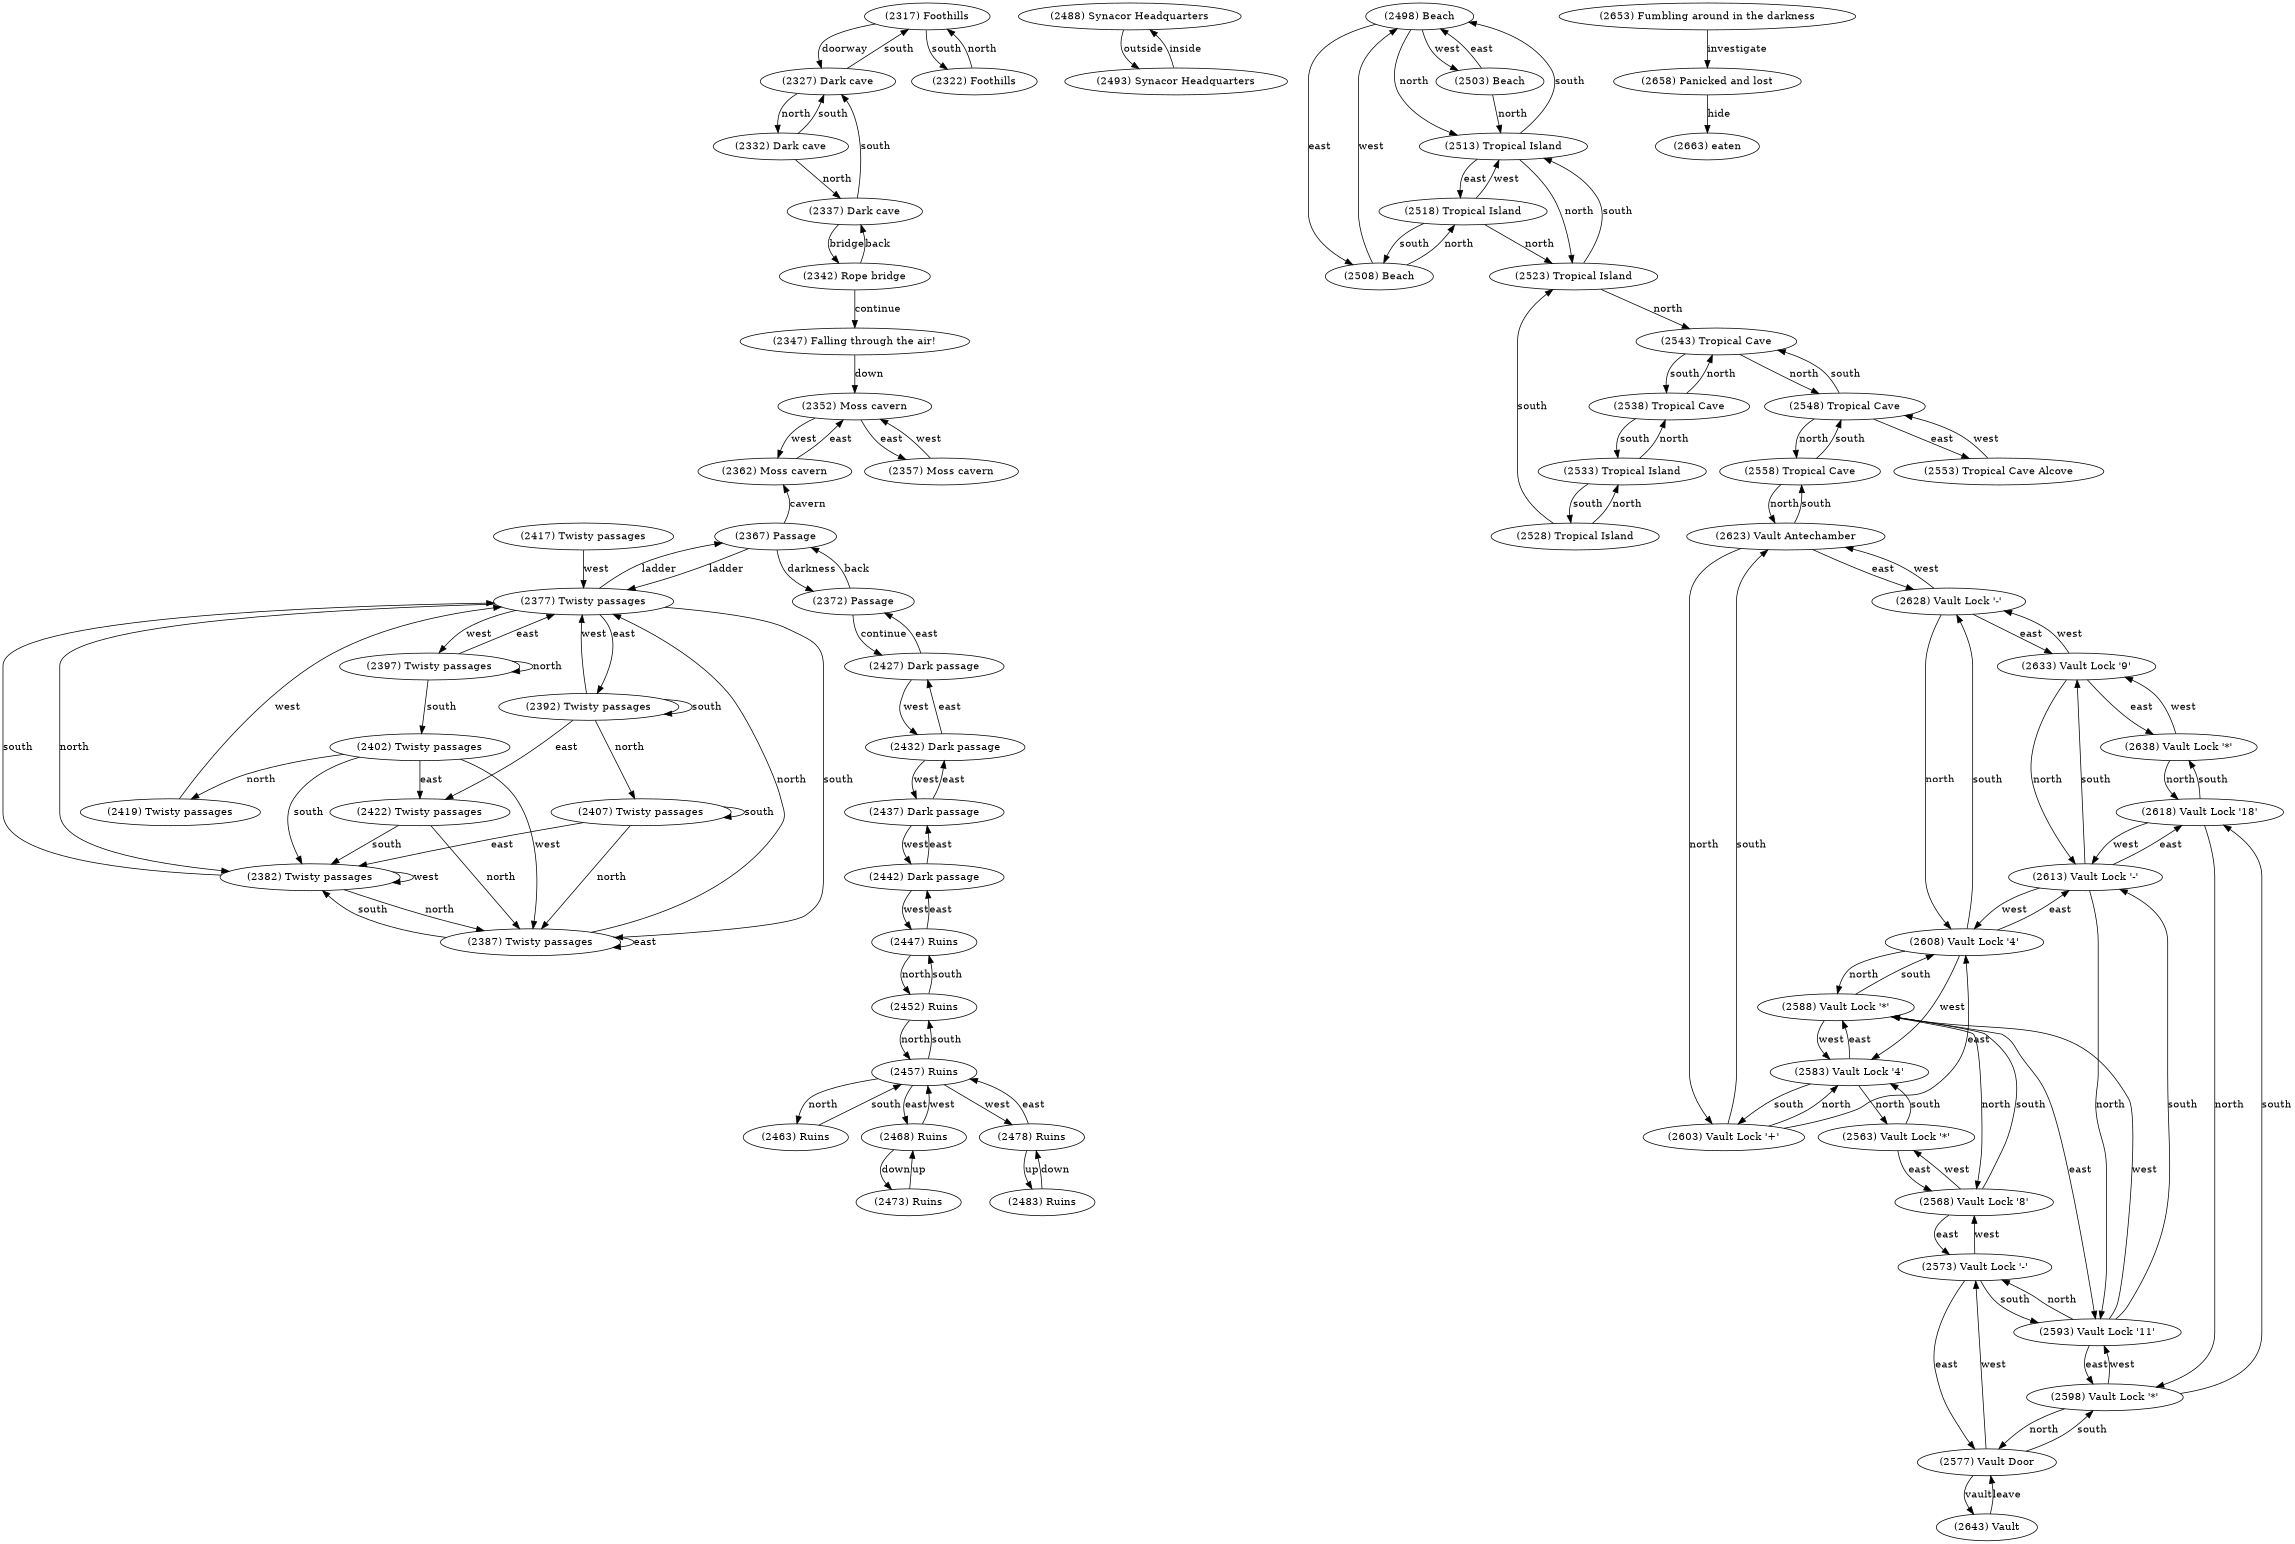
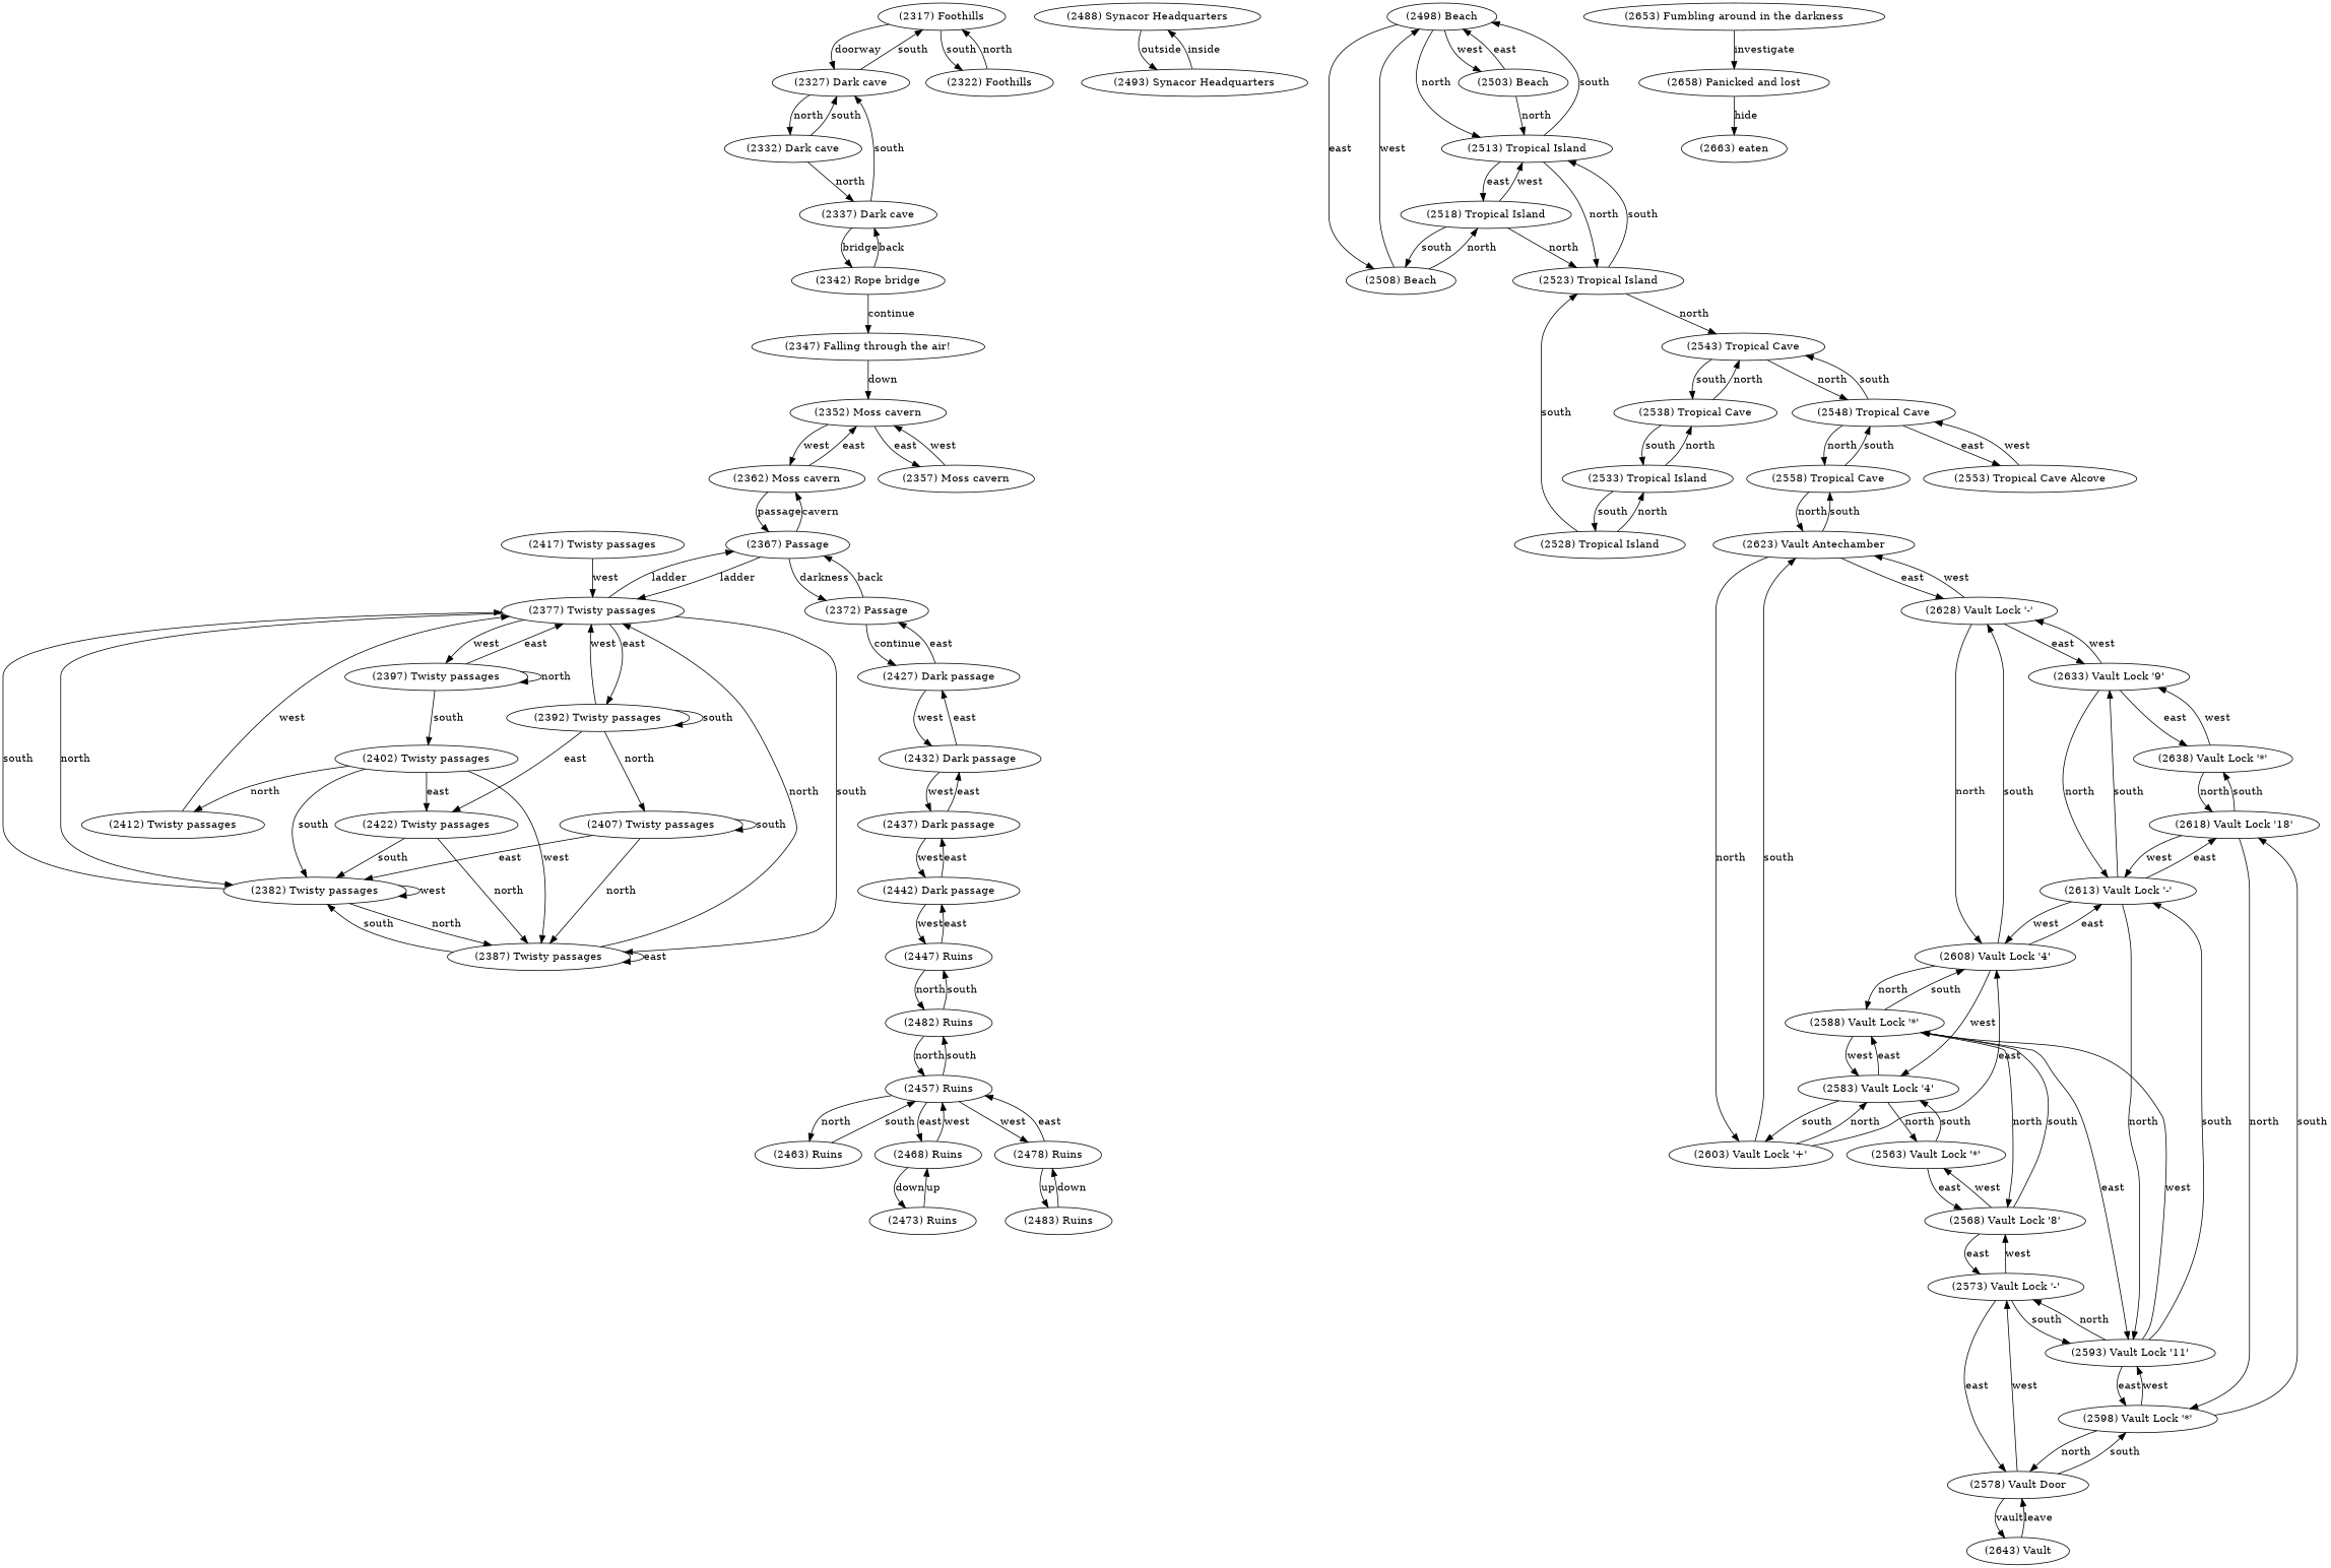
  strict digraph {
    n1 [label="(2317) Foothills"]
    n2 [label="(2327) Dark cave"]
    n3 [label="(2322) Foothills"]
    n4 [label="(2332) Dark cave"]
    n5 [label="(2337) Dark cave"]
    n6 [label="(2342) Rope bridge"]
    n7 [label="(2347) Falling through the air!"]
    n8 [label="(2352) Moss cavern"]
    n9 [label="(2362) Moss cavern"]
    n10 [label="(2357) Moss cavern"]
    n11 [label="(2367) Passage"]
    n12 [label="(2377) Twisty passages"]
    n13 [label="(2372) Passage"]
    n14 [label="(2382) Twisty passages"]
    n15 [label="(2387) Twisty passages"]
    n16 [label="(2392) Twisty passages"]
    n17 [label="(2397) Twisty passages"]
    n18 [label="(2427) Dark passage"]
    n19 [label="(2407) Twisty passages"]
    n20 [label="(2422) Twisty passages"]
    n21 [label="(2402) Twisty passages"]
    n22 [label="(2432) Dark passage"]
-   n23 [label="(2419) Twisty passages"]
+   n23 [label="(2412) Twisty passages"]
    n24 [label="(2437) Dark passage"]
    n25 [label="(2442) Dark passage"]
    n26 [label="(2417) Twisty passages"]
    n27 [label="(2447) Ruins"]
-   n28 [label="(2452) Ruins"]
+   n28 [label="(2482) Ruins"]
    n29 [label="(2457) Ruins"]
    n30 [label="(2463) Ruins"]
    n31 [label="(2468) Ruins"]
    n32 [label="(2478) Ruins"]
    n33 [label="(2473) Ruins"]
    n34 [label="(2483) Ruins"]
    n35 [label="(2488) Synacor Headquarters"]
    n36 [label="(2493) Synacor Headquarters"]
    n37 [label="(2498) Beach"]
    n38 [label="(2503) Beach"]
    n39 [label="(2508) Beach"]
    n40 [label="(2513) Tropical Island"]
    n41 [label="(2518) Tropical Island"]
    n42 [label="(2523) Tropical Island"]
    n43 [label="(2543) Tropical Cave"]
    n44 [label="(2528) Tropical Island"]
    n45 [label="(2533) Tropical Island"]
    n46 [label="(2538) Tropical Cave"]
    n47 [label="(2548) Tropical Cave"]
    n48 [label="(2558) Tropical Cave"]
    n49 [label="(2553) Tropical Cave Alcove"]
    n50 [label="(2623) Vault Antechamber"]
    n51 [label="(2603) Vault Lock '+'"]
    n52 [label="(2628) Vault Lock '-'"]
    n53 [label="(2583) Vault Lock '4'"]
    n54 [label="(2608) Vault Lock '4'"]
    n55 [label="(2633) Vault Lock '9'"]
    n56 [label="(2563) Vault Lock '*'"]
    n57 [label="(2588) Vault Lock '*'"]
    n58 [label="(2613) Vault Lock '-'"]
    n59 [label="(2638) Vault Lock '*'"]
    n60 [label="(2568) Vault Lock '8'"]
    n61 [label="(2573) Vault Lock '-'"]
-   n62 [label="(2577) Vault Door"]
+   n62 [label="(2578) Vault Door"]
    n63 [label="(2593) Vault Lock '11'"]
    n64 [label="(2598) Vault Lock '*'"]
    n65 [label="(2643) Vault"]
    n66 [label="(2618) Vault Lock '18'"]
    n67 [label="(2653) Fumbling around in the darkness"]
    n68 [label="(2658) Panicked and lost"]
    n69 [label="(2663) eaten"]
    n1 -> n2 [label=doorway]
    n1 -> n3 [label=south]
    n2 -> n1 [label=south]
    n2 -> n4 [label=north]
    n3 -> n1 [label=north]
    n4 -> n2 [label=south]
    n4 -> n5 [label=north]
    n5 -> n2 [label=south]
    n5 -> n6 [label=bridge]
    n6 -> n5 [label=back]
    n6 -> n7 [label=continue]
    n7 -> n8 [label=down]
    n8 -> n9 [label=west]
    n8 -> n10 [label=east]
    n9 -> n8 [label=east]
+   n9 -> n11 [label=passage]
    n10 -> n8 [label=west]
    n11 -> n9 [label=cavern]
    n11 -> n12 [label=ladder]
    n11 -> n13 [label=darkness]
    n12 -> n11 [label=ladder]
    n12 -> n14 [label=north]
    n12 -> n15 [label=south]
    n12 -> n16 [label=east]
    n12 -> n17 [label=west]
    n13 -> n11 [label=back]
    n13 -> n18 [label=continue]
    n14 -> n12 [label=south]
    n14 -> n14 [label=west]
    n14 -> n15 [label=north]
    n15 -> n12 [label=north]
    n15 -> n14 [label=south]
    n15 -> n15 [label=east]
    n16 -> n12 [label=west]
    n16 -> n16 [label=south]
    n16 -> n19 [label=north]
    n16 -> n20 [label=east]
    n17 -> n12 [label=east]
    n17 -> n17 [label=north]
    n17 -> n21 [label=south]
    n18 -> n13 [label=east]
    n18 -> n22 [label=west]
    n19 -> n14 [label=east]
    n19 -> n15 [label=north]
    n19 -> n19 [label=south]
    n20 -> n14 [label=south]
    n20 -> n15 [label=north]
    n21 -> n14 [label=south]
    n21 -> n15 [label=west]
    n21 -> n20 [label=east]
    n21 -> n23 [label=north]
    n22 -> n18 [label=east]
    n22 -> n24 [label=west]
    n23 -> n12 [label=west]
    n24 -> n22 [label=east]
    n24 -> n25 [label=west]
    n25 -> n24 [label=east]
    n25 -> n27 [label=west]
    n26 -> n12 [label=west]
    n27 -> n25 [label=east]
    n27 -> n28 [label=north]
    n28 -> n27 [label=south]
    n28 -> n29 [label=north]
    n29 -> n28 [label=south]
    n29 -> n30 [label=north]
    n29 -> n31 [label=east]
    n29 -> n32 [label=west]
    n30 -> n29 [label=south]
    n31 -> n29 [label=west]
    n31 -> n33 [label=down]
    n32 -> n29 [label=east]
    n32 -> n34 [label=up]
    n33 -> n31 [label=up]
    n34 -> n32 [label=down]
    n35 -> n36 [label=outside]
    n36 -> n35 [label=inside]
    n37 -> n38 [label=west]
    n37 -> n39 [label=east]
    n37 -> n40 [label=north]
    n38 -> n37 [label=east]
    n38 -> n40 [label=north]
    n39 -> n37 [label=west]
    n39 -> n41 [label=north]
    n40 -> n37 [label=south]
    n40 -> n41 [label=east]
    n40 -> n42 [label=north]
    n41 -> n39 [label=south]
    n41 -> n40 [label=west]
    n41 -> n42 [label=north]
    n42 -> n40 [label=south]
    n42 -> n43 [label=north]
    n43 -> n46 [label=south]
    n43 -> n47 [label=north]
    n44 -> n42 [label=south]
    n44 -> n45 [label=north]
    n45 -> n44 [label=south]
    n45 -> n46 [label=north]
    n46 -> n43 [label=north]
    n46 -> n45 [label=south]
    n47 -> n43 [label=south]
    n47 -> n48 [label=north]
    n47 -> n49 [label=east]
    n48 -> n47 [label=south]
    n48 -> n50 [label=north]
    n49 -> n47 [label=west]
    n50 -> n48 [label=south]
    n50 -> n51 [label=north]
    n50 -> n52 [label=east]
    n51 -> n50 [label=south]
    n51 -> n53 [label=north]
    n51 -> n54 [label=east]
    n52 -> n50 [label=west]
    n52 -> n54 [label=north]
    n52 -> n55 [label=east]
    n53 -> n51 [label=south]
    n53 -> n56 [label=north]
    n53 -> n57 [label=east]
    n54 -> n52 [label=south]
    n54 -> n53 [label=west]
    n54 -> n57 [label=north]
    n54 -> n58 [label=east]
    n55 -> n52 [label=west]
    n55 -> n58 [label=north]
    n55 -> n59 [label=east]
    n56 -> n53 [label=south]
    n56 -> n60 [label=east]
    n57 -> n53 [label=west]
    n57 -> n54 [label=south]
    n57 -> n60 [label=north]
    n57 -> n63 [label=east]
    n58 -> n54 [label=west]
    n58 -> n55 [label=south]
    n58 -> n63 [label=north]
    n58 -> n66 [label=east]
    n59 -> n55 [label=west]
    n59 -> n66 [label=north]
    n60 -> n56 [label=west]
    n60 -> n57 [label=south]
    n60 -> n61 [label=east]
    n61 -> n60 [label=west]
    n61 -> n62 [label=east]
    n61 -> n63 [label=south]
    n62 -> n61 [label=west]
    n62 -> n64 [label=south]
    n62 -> n65 [label=vault]
    n63 -> n57 [label=west]
    n63 -> n58 [label=south]
    n63 -> n61 [label=north]
    n63 -> n64 [label=east]
    n64 -> n62 [label=north]
    n64 -> n63 [label=west]
    n64 -> n66 [label=south]
    n65 -> n62 [label=leave]
    n66 -> n58 [label=west]
    n66 -> n59 [label=south]
    n66 -> n64 [label=north]
    n67 -> n68 [label=investigate]
    n68 -> n69 [label=hide]
  }
